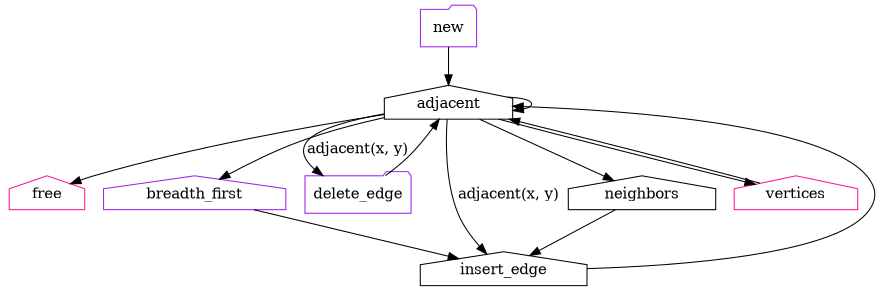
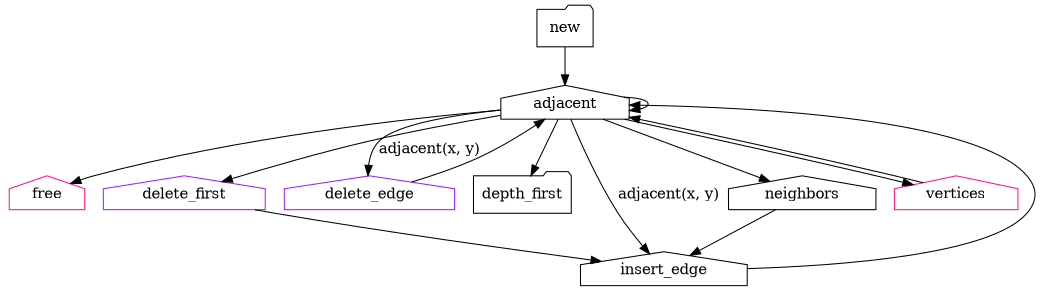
  digraph {
    node [color=black shape=house]
-   new [color=purple shape=folder]
+   new [shape=folder]
    adjacent
    free [color=deeppink]
-   breadth_first [color=purple]
-   delete_edge [color=purple shape=folder]
+   breadth_first [color=purple label=delete_first]
+   delete_edge [color=purple]
+   depth_first [shape=folder]
    insert_edge
    neighbors
    vertices [color=deeppink]
    new -> adjacent
    adjacent -> adjacent
    adjacent -> free
    adjacent -> breadth_first
    adjacent -> delete_edge [label="adjacent(x, y)"]
+   adjacent -> depth_first
    adjacent -> insert_edge [label="adjacent(x, y)"]
    adjacent -> neighbors
    adjacent -> vertices
    breadth_first -> insert_edge
    delete_edge -> adjacent
    insert_edge -> adjacent
    neighbors -> insert_edge
    vertices -> adjacent
  }
